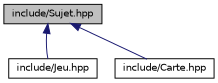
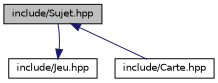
  digraph {
    node [color=black fillcolor=white fontname=Helvetica fontsize=10 shape=record style=filled]
    edge [color=midnightblue dir=back fontname=Helvetica fontsize=10 labelfontname=Helvetica labelfontsize=10 style=solid]
    n1 [fillcolor=grey75 fontcolor=black height=0.2 label="include/Sujet.hpp" width=0.4]
    n2 [height=0.2 label="include/Jeu.hpp" width=0.4]
    n3 [height=0.2 label="include/Carte.hpp" width=0.4]
-   n1 -> n2
+   n2 -> n1
    n1 -> n3
  }
